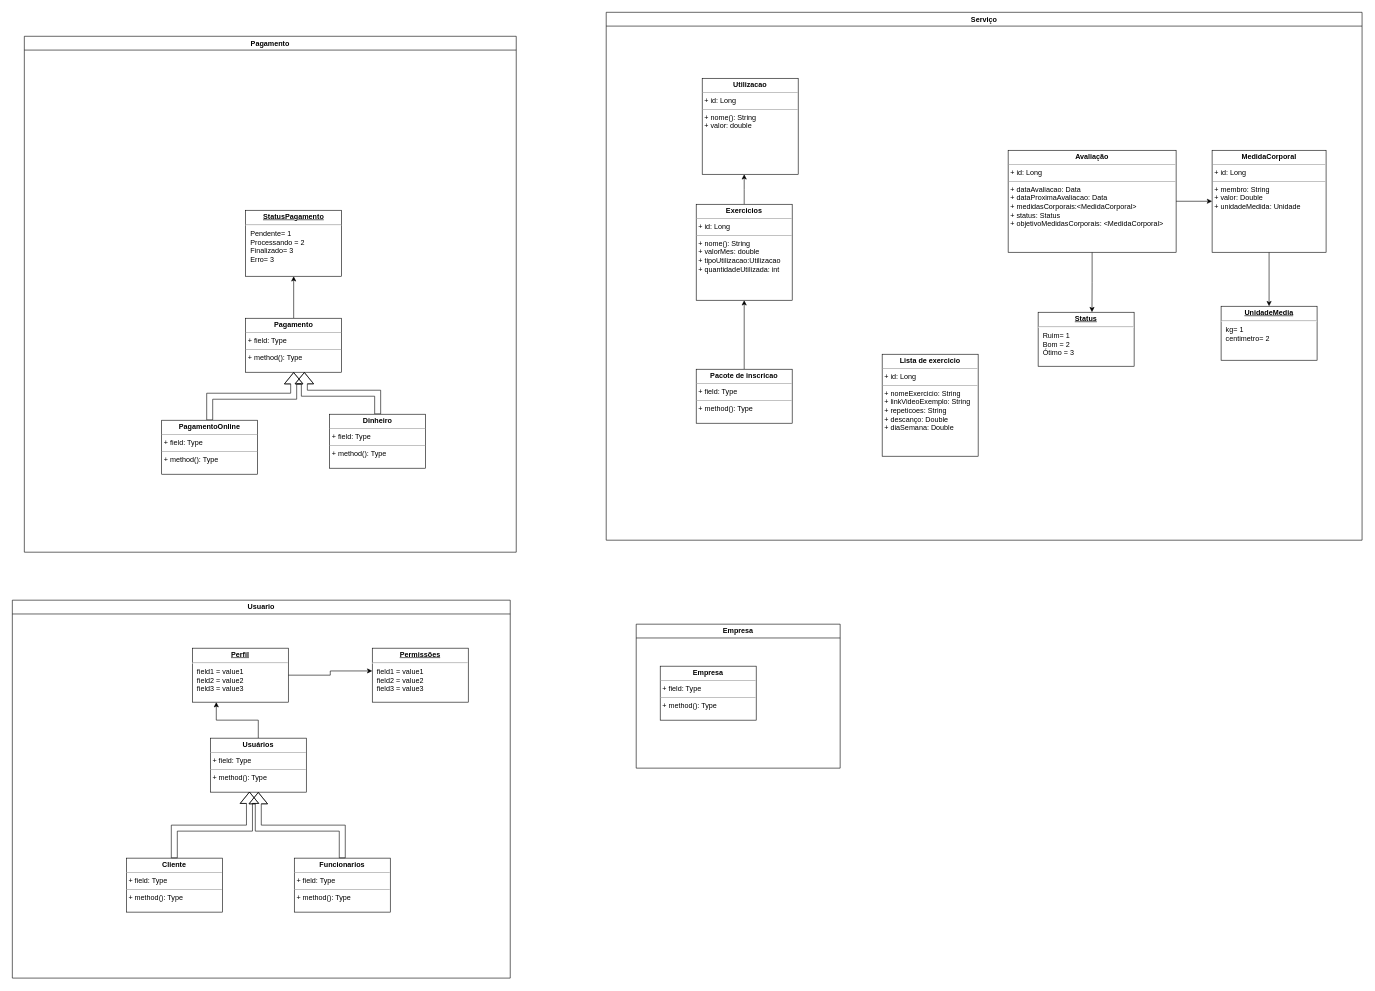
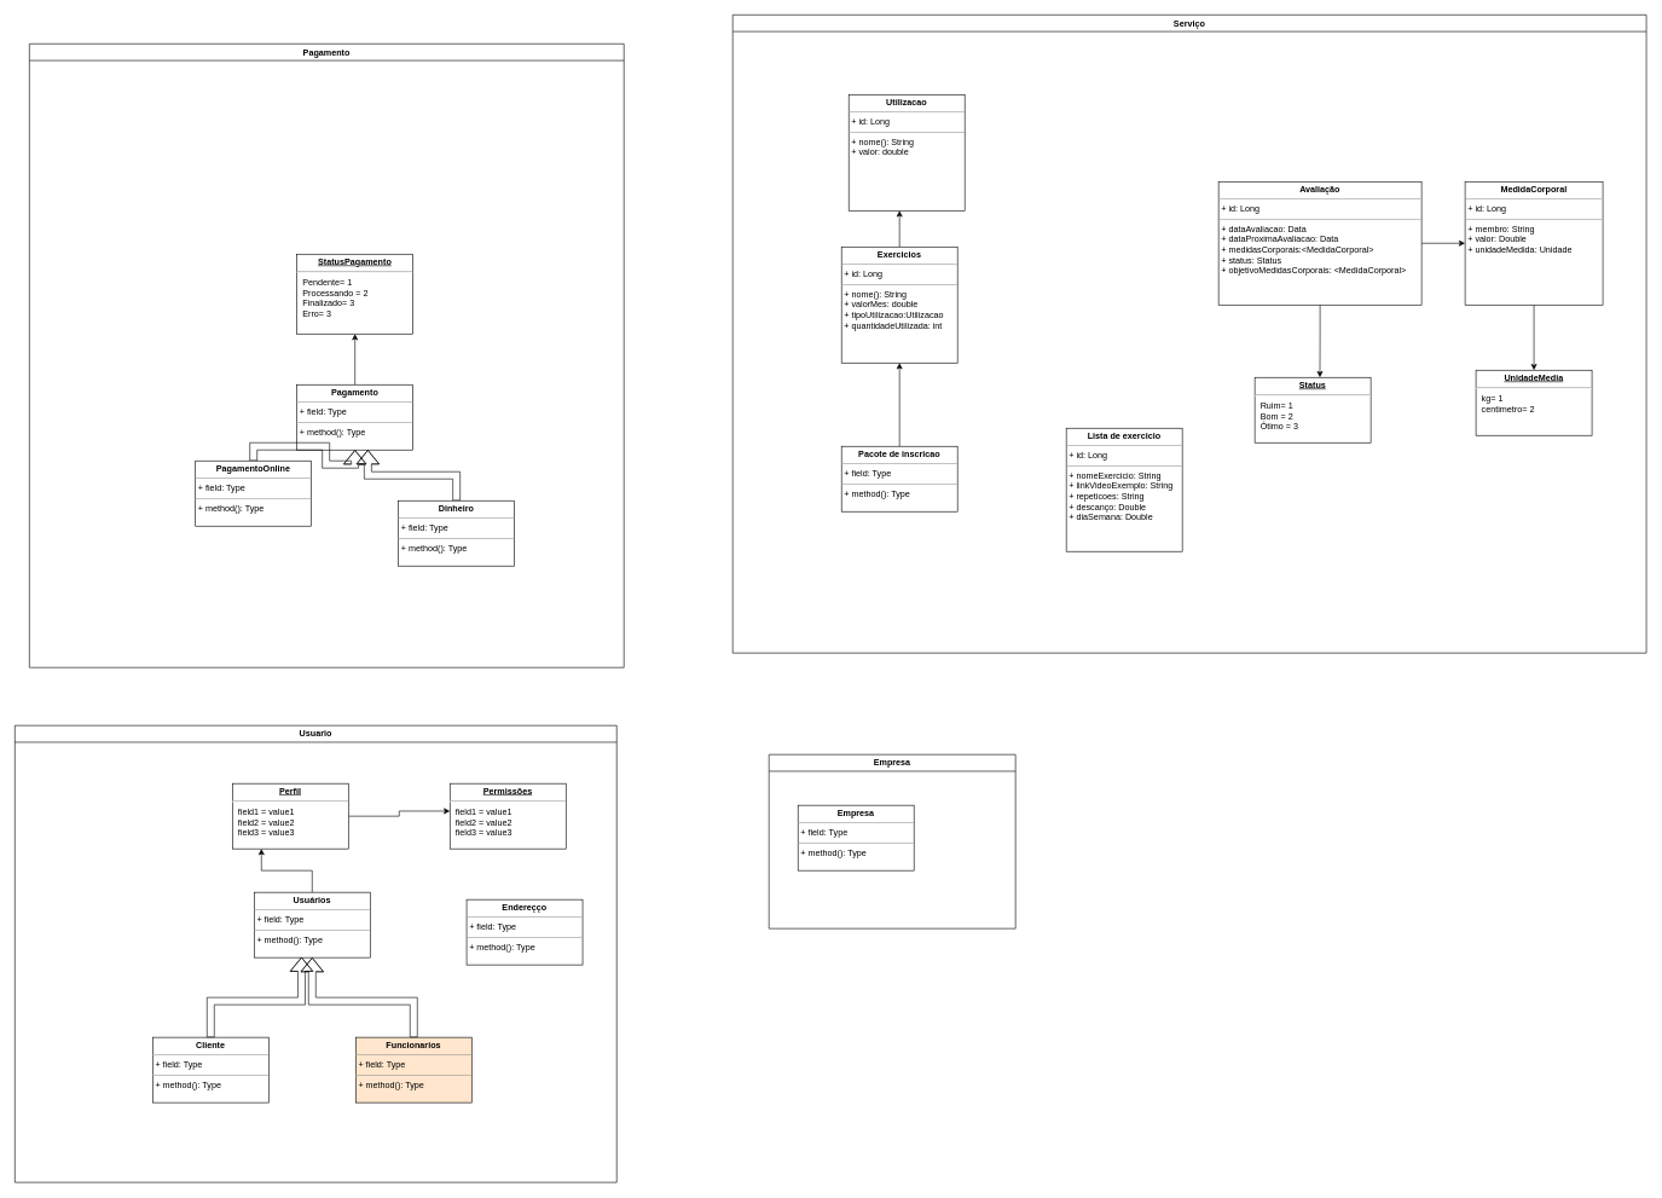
  <mxCell id="0" />
  <mxCell id="1" parent="0" />
  <mxCell id="2" value="Usuario" style="swimlane;whiteSpace=wrap;html=1;" vertex="1" parent="1"><mxGeometry x="20" y="1000" width="830" height="630" as="geometry" /></mxCell>
  <mxCell id="3" style="edgeStyle=orthogonalEdgeStyle;rounded=0;orthogonalLoop=1;jettySize=auto;html=1;entryX=0.25;entryY=1;entryDx=0;entryDy=0;" parent="2" source="4" target="9" edge="1"><mxGeometry relative="1" as="geometry" /></mxCell>
  <mxCell id="4" value="&lt;p style=&quot;margin:0px;margin-top:4px;text-align:center;&quot;&gt;&lt;b&gt;Usuários&lt;/b&gt;&lt;/p&gt;&lt;hr size=&quot;1&quot;&gt;&lt;p style=&quot;margin:0px;margin-left:4px;&quot;&gt;+ field: Type&lt;/p&gt;&lt;hr size=&quot;1&quot;&gt;&lt;p style=&quot;margin:0px;margin-left:4px;&quot;&gt;+ method(): Type&lt;/p&gt;" style="verticalAlign=top;align=left;overflow=fill;fontSize=12;fontFamily=Helvetica;html=1;" parent="2" vertex="1"><mxGeometry x="330" y="230" width="160" height="90" as="geometry" /></mxCell>
  <mxCell id="5" value="&lt;p style=&quot;margin:0px;margin-top:4px;text-align:center;&quot;&gt;&lt;b&gt;Cliente&lt;/b&gt;&lt;/p&gt;&lt;hr size=&quot;1&quot;&gt;&lt;p style=&quot;margin:0px;margin-left:4px;&quot;&gt;+ field: Type&lt;/p&gt;&lt;hr size=&quot;1&quot;&gt;&lt;p style=&quot;margin:0px;margin-left:4px;&quot;&gt;+ method(): Type&lt;/p&gt;" style="verticalAlign=top;align=left;overflow=fill;fontSize=12;fontFamily=Helvetica;html=1;" parent="2" vertex="1"><mxGeometry x="190" y="430" width="160" height="90" as="geometry" /></mxCell>
- <mxCell id="6" value="&lt;p style=&quot;margin:0px;margin-top:4px;text-align:center;&quot;&gt;&lt;b&gt;Funcionarios&lt;/b&gt;&lt;/p&gt;&lt;hr size=&quot;1&quot;&gt;&lt;p style=&quot;margin:0px;margin-left:4px;&quot;&gt;+ field: Type&lt;/p&gt;&lt;hr size=&quot;1&quot;&gt;&lt;p style=&quot;margin:0px;margin-left:4px;&quot;&gt;+ method(): Type&lt;/p&gt;" style="verticalAlign=top;align=left;overflow=fill;fontSize=12;fontFamily=Helvetica;html=1;" parent="2" vertex="1"><mxGeometry x="470" y="430" width="160" height="90" as="geometry" /></mxCell>
+ <mxCell id="6" value="&lt;p style=&quot;margin:0px;margin-top:4px;text-align:center;&quot;&gt;&lt;b&gt;Funcionarios&lt;/b&gt;&lt;/p&gt;&lt;hr size=&quot;1&quot;&gt;&lt;p style=&quot;margin:0px;margin-left:4px;&quot;&gt;+ field: Type&lt;/p&gt;&lt;hr size=&quot;1&quot;&gt;&lt;p style=&quot;margin:0px;margin-left:4px;&quot;&gt;+ method(): Type&lt;/p&gt;" style="verticalAlign=top;align=left;overflow=fill;fontSize=12;fontFamily=Helvetica;html=1;fillColor=#ffe6cc;" parent="2" vertex="1"><mxGeometry x="470" y="430" width="160" height="90" as="geometry" /></mxCell>
  <mxCell id="7" value="&lt;p style=&quot;margin:0px;margin-top:4px;text-align:center;text-decoration:underline;&quot;&gt;&lt;b&gt;Permissões&lt;/b&gt;&lt;/p&gt;&lt;hr&gt;&lt;p style=&quot;margin:0px;margin-left:8px;&quot;&gt;field1 = value1&lt;br&gt;field2 = value2&lt;br&gt;field3 = value3&lt;/p&gt;" style="verticalAlign=top;align=left;overflow=fill;fontSize=12;fontFamily=Helvetica;html=1;" parent="2" vertex="1"><mxGeometry x="600" y="80" width="160" height="90" as="geometry" /></mxCell>
  <mxCell id="8" style="edgeStyle=orthogonalEdgeStyle;rounded=0;orthogonalLoop=1;jettySize=auto;html=1;entryX=0;entryY=0.422;entryDx=0;entryDy=0;entryPerimeter=0;" parent="2" source="9" target="7" edge="1"><mxGeometry relative="1" as="geometry" /></mxCell>
  <mxCell id="9" value="&lt;p style=&quot;margin:0px;margin-top:4px;text-align:center;text-decoration:underline;&quot;&gt;&lt;b&gt;Perfil&lt;/b&gt;&lt;/p&gt;&lt;hr&gt;&lt;p style=&quot;margin:0px;margin-left:8px;&quot;&gt;field1 = value1&lt;br&gt;field2 = value2&lt;br&gt;field3 = value3&lt;/p&gt;" style="verticalAlign=top;align=left;overflow=fill;fontSize=12;fontFamily=Helvetica;html=1;" parent="2" vertex="1"><mxGeometry x="300" y="80" width="160" height="90" as="geometry" /></mxCell>
  <mxCell id="10" style="edgeStyle=orthogonalEdgeStyle;rounded=0;orthogonalLoop=1;jettySize=auto;html=1;entryX=0.408;entryY=0.993;entryDx=0;entryDy=0;entryPerimeter=0;shape=flexArrow;" parent="2" target="4" edge="1"><mxGeometry relative="1" as="geometry"><Array as="points"><mxPoint x="270" y="380" /><mxPoint x="395" y="380" /></Array><mxPoint x="270" y="430" as="sourcePoint" /></mxGeometry></mxCell>
  <mxCell id="11" style="edgeStyle=orthogonalEdgeStyle;rounded=0;orthogonalLoop=1;jettySize=auto;html=1;shape=flexArrow;exitX=0.5;exitY=0;exitDx=0;exitDy=0;" parent="2" source="6" edge="1"><mxGeometry relative="1" as="geometry"><mxPoint x="410" y="320" as="targetPoint" /><mxPoint x="550" y="410" as="sourcePoint" /><Array as="points"><mxPoint x="550" y="380" /><mxPoint x="410" y="380" /></Array></mxGeometry></mxCell>
+ <mxCell id="12" value="&lt;p style=&quot;margin:0px;margin-top:4px;text-align:center;&quot;&gt;&lt;b&gt;Endereçço&lt;/b&gt;&lt;/p&gt;&lt;hr size=&quot;1&quot;&gt;&lt;p style=&quot;margin:0px;margin-left:4px;&quot;&gt;+ field: Type&lt;/p&gt;&lt;hr size=&quot;1&quot;&gt;&lt;p style=&quot;margin:0px;margin-left:4px;&quot;&gt;+ method(): Type&lt;/p&gt;" style="verticalAlign=top;align=left;overflow=fill;fontSize=12;fontFamily=Helvetica;html=1;" parent="2" vertex="1"><mxGeometry x="623" y="240" width="160" height="90" as="geometry" /></mxCell>
  <mxCell id="13" value="Empresa" style="swimlane;whiteSpace=wrap;html=1;" vertex="1" parent="1"><mxGeometry x="1060" y="1040" width="340" height="240" as="geometry" /></mxCell>
  <mxCell id="14" value="&lt;p style=&quot;margin:0px;margin-top:4px;text-align:center;&quot;&gt;&lt;b&gt;Empresa&lt;/b&gt;&lt;/p&gt;&lt;hr size=&quot;1&quot;&gt;&lt;p style=&quot;margin:0px;margin-left:4px;&quot;&gt;+ field: Type&lt;/p&gt;&lt;hr size=&quot;1&quot;&gt;&lt;p style=&quot;margin:0px;margin-left:4px;&quot;&gt;+ method(): Type&lt;/p&gt;" style="verticalAlign=top;align=left;overflow=fill;fontSize=12;fontFamily=Helvetica;html=1;" parent="13" vertex="1"><mxGeometry x="40" y="70" width="160" height="90" as="geometry" /></mxCell>
  <mxCell id="15" value="Pagamento" style="swimlane;whiteSpace=wrap;html=1;" vertex="1" parent="1"><mxGeometry x="40" y="60" width="820" height="860" as="geometry" /></mxCell>
  <mxCell id="16" style="edgeStyle=orthogonalEdgeStyle;rounded=0;orthogonalLoop=1;jettySize=auto;html=1;entryX=0.5;entryY=1;entryDx=0;entryDy=0;" parent="15" source="17" target="22" edge="1"><mxGeometry relative="1" as="geometry" /></mxCell>
  <mxCell id="17" value="&lt;p style=&quot;margin:0px;margin-top:4px;text-align:center;&quot;&gt;&lt;b&gt;Pagamento&lt;/b&gt;&lt;/p&gt;&lt;hr size=&quot;1&quot;&gt;&lt;p style=&quot;margin:0px;margin-left:4px;&quot;&gt;+ field: Type&lt;/p&gt;&lt;hr size=&quot;1&quot;&gt;&lt;p style=&quot;margin:0px;margin-left:4px;&quot;&gt;+ method(): Type&lt;/p&gt;" style="verticalAlign=top;align=left;overflow=fill;fontSize=12;fontFamily=Helvetica;html=1;" parent="15" vertex="1"><mxGeometry x="369" y="470" width="160" height="90" as="geometry" /></mxCell>
  <mxCell id="18" style="edgeStyle=orthogonalEdgeStyle;shape=flexArrow;rounded=0;orthogonalLoop=1;jettySize=auto;html=1;entryX=0.5;entryY=1;entryDx=0;entryDy=0;" parent="15" source="19" target="17" edge="1"><mxGeometry relative="1" as="geometry" /></mxCell>
- <mxCell id="19" value="&lt;p style=&quot;margin:0px;margin-top:4px;text-align:center;&quot;&gt;&lt;b&gt;PagamentoOnline&lt;/b&gt;&lt;/p&gt;&lt;hr size=&quot;1&quot;&gt;&lt;p style=&quot;margin:0px;margin-left:4px;&quot;&gt;+ field: Type&lt;/p&gt;&lt;hr size=&quot;1&quot;&gt;&lt;p style=&quot;margin:0px;margin-left:4px;&quot;&gt;+ method(): Type&lt;/p&gt;" style="verticalAlign=top;align=left;overflow=fill;fontSize=12;fontFamily=Helvetica;html=1;" parent="15" vertex="1"><mxGeometry x="229" y="640" width="160" height="90" as="geometry" /></mxCell>
+ <mxCell id="19" value="&lt;p style=&quot;margin:0px;margin-top:4px;text-align:center;&quot;&gt;&lt;b&gt;PagamentoOnline&lt;/b&gt;&lt;/p&gt;&lt;hr size=&quot;1&quot;&gt;&lt;p style=&quot;margin:0px;margin-left:4px;&quot;&gt;+ field: Type&lt;/p&gt;&lt;hr size=&quot;1&quot;&gt;&lt;p style=&quot;margin:0px;margin-left:4px;&quot;&gt;+ method(): Type&lt;/p&gt;" style="verticalAlign=top;align=left;overflow=fill;fontSize=12;fontFamily=Helvetica;html=1;" parent="15" vertex="1"><mxGeometry x="229" y="575" width="160" height="90" as="geometry" /></mxCell>
  <mxCell id="20" style="edgeStyle=orthogonalEdgeStyle;shape=flexArrow;rounded=0;orthogonalLoop=1;jettySize=auto;html=1;entryX=0.611;entryY=0.999;entryDx=0;entryDy=0;entryPerimeter=0;" parent="15" source="21" target="17" edge="1"><mxGeometry relative="1" as="geometry" /></mxCell>
  <mxCell id="21" value="&lt;p style=&quot;margin:0px;margin-top:4px;text-align:center;&quot;&gt;&lt;b&gt;Dinheiro&lt;/b&gt;&lt;/p&gt;&lt;hr size=&quot;1&quot;&gt;&lt;p style=&quot;margin:0px;margin-left:4px;&quot;&gt;+ field: Type&lt;/p&gt;&lt;hr size=&quot;1&quot;&gt;&lt;p style=&quot;margin:0px;margin-left:4px;&quot;&gt;+ method(): Type&lt;/p&gt;" style="verticalAlign=top;align=left;overflow=fill;fontSize=12;fontFamily=Helvetica;html=1;" parent="15" vertex="1"><mxGeometry x="509" y="630" width="160" height="90" as="geometry" /></mxCell>
  <mxCell id="22" value="&lt;p style=&quot;margin:0px;margin-top:4px;text-align:center;text-decoration:underline;&quot;&gt;&lt;b&gt;StatusPagamento&lt;/b&gt;&lt;/p&gt;&lt;hr&gt;&lt;p style=&quot;margin:0px;margin-left:8px;&quot;&gt;Pendente= 1&lt;br&gt;Processando = 2&lt;/p&gt;&lt;p style=&quot;margin:0px;margin-left:8px;&quot;&gt;Finalizado= 3&lt;/p&gt;&lt;p style=&quot;margin:0px;margin-left:8px;&quot;&gt;Erro= 3&lt;br&gt;&lt;br&gt;&lt;/p&gt;" style="verticalAlign=top;align=left;overflow=fill;fontSize=12;fontFamily=Helvetica;html=1;" parent="15" vertex="1"><mxGeometry x="369" y="290" width="160" height="110" as="geometry" /></mxCell>
  <mxCell id="23" value="Serviço" style="swimlane;whiteSpace=wrap;html=1;" vertex="1" parent="1"><mxGeometry x="1010" y="20" width="1260" height="880" as="geometry" /></mxCell>
  <mxCell id="24" style="edgeStyle=orthogonalEdgeStyle;rounded=0;orthogonalLoop=1;jettySize=auto;html=1;entryX=0.5;entryY=1;entryDx=0;entryDy=0;" edge="1" parent="23" source="25" target="27"><mxGeometry relative="1" as="geometry" /></mxCell>
  <mxCell id="25" value="&lt;p style=&quot;margin:0px;margin-top:4px;text-align:center;&quot;&gt;&lt;b&gt;Pacote de inscricao&lt;/b&gt;&lt;/p&gt;&lt;hr size=&quot;1&quot;&gt;&lt;p style=&quot;margin:0px;margin-left:4px;&quot;&gt;+ field: Type&lt;/p&gt;&lt;hr size=&quot;1&quot;&gt;&lt;p style=&quot;margin:0px;margin-left:4px;&quot;&gt;+ method(): Type&lt;/p&gt;" style="verticalAlign=top;align=left;overflow=fill;fontSize=12;fontFamily=Helvetica;html=1;" vertex="1" parent="23"><mxGeometry x="150" y="595" width="160" height="90" as="geometry" /></mxCell>
  <mxCell id="26" style="edgeStyle=orthogonalEdgeStyle;rounded=0;orthogonalLoop=1;jettySize=auto;html=1;entryX=0.5;entryY=1;entryDx=0;entryDy=0;" edge="1" parent="23" source="27"><mxGeometry relative="1" as="geometry"><mxPoint x="230" y="270" as="targetPoint" /></mxGeometry></mxCell>
  <mxCell id="27" value="&lt;p style=&quot;margin:0px;margin-top:4px;text-align:center;&quot;&gt;&lt;b&gt;Exercicios&lt;/b&gt;&lt;/p&gt;&lt;hr size=&quot;1&quot;&gt;&lt;p style=&quot;margin:0px;margin-left:4px;&quot;&gt;+ id: Long&lt;/p&gt;&lt;hr size=&quot;1&quot;&gt;&lt;p style=&quot;margin:0px;margin-left:4px;&quot;&gt;+ nome(): String&lt;/p&gt;&lt;p style=&quot;margin:0px;margin-left:4px;&quot;&gt;+ valorMes: double&lt;/p&gt;&lt;p style=&quot;margin:0px;margin-left:4px;&quot;&gt;+ tipoUtilizacao:Utilizacao&lt;/p&gt;&lt;p style=&quot;margin:0px;margin-left:4px;&quot;&gt;+ quantidadeUtilizada: int&lt;/p&gt;" style="verticalAlign=top;align=left;overflow=fill;fontSize=12;fontFamily=Helvetica;html=1;" vertex="1" parent="23"><mxGeometry x="150" y="320" width="160" height="160" as="geometry" /></mxCell>
  <mxCell id="28" value="&lt;p style=&quot;margin:0px;margin-top:4px;text-align:center;&quot;&gt;&lt;b&gt;Utilizacao&lt;/b&gt;&lt;/p&gt;&lt;hr size=&quot;1&quot;&gt;&lt;p style=&quot;margin:0px;margin-left:4px;&quot;&gt;+ id: Long&lt;/p&gt;&lt;hr size=&quot;1&quot;&gt;&lt;p style=&quot;margin:0px;margin-left:4px;&quot;&gt;+ nome(): String&lt;/p&gt;&lt;p style=&quot;margin:0px;margin-left:4px;&quot;&gt;+ valor: double&lt;/p&gt;" style="verticalAlign=top;align=left;overflow=fill;fontSize=12;fontFamily=Helvetica;html=1;" vertex="1" parent="23"><mxGeometry x="160" y="110" width="160" height="160" as="geometry" /></mxCell>
  <mxCell id="29" value="&lt;p style=&quot;margin:0px;margin-top:4px;text-align:center;&quot;&gt;&lt;b&gt;Lista de exercicio&lt;/b&gt;&lt;/p&gt;&lt;hr size=&quot;1&quot;&gt;&lt;p style=&quot;margin:0px;margin-left:4px;&quot;&gt;+ id: Long&lt;/p&gt;&lt;hr size=&quot;1&quot;&gt;&lt;p style=&quot;margin:0px;margin-left:4px;&quot;&gt;+ nomeExercicio: String&lt;/p&gt;&lt;p style=&quot;margin:0px;margin-left:4px;&quot;&gt;+ linkVideoExemplo: String&lt;br&gt;&lt;/p&gt;&lt;p style=&quot;margin:0px;margin-left:4px;&quot;&gt;+ repeticoes: String&lt;br&gt;&lt;/p&gt;&lt;p style=&quot;margin:0px;margin-left:4px;&quot;&gt;+ descanço: Double&lt;br&gt;&lt;/p&gt;&lt;p style=&quot;margin:0px;margin-left:4px;&quot;&gt;+ diaSemana: Double&lt;br&gt;&lt;/p&gt;&lt;p style=&quot;margin:0px;margin-left:4px;&quot;&gt;&lt;br&gt;&lt;/p&gt;&lt;p style=&quot;margin:0px;margin-left:4px;&quot;&gt;&lt;br&gt;&lt;/p&gt;" style="verticalAlign=top;align=left;overflow=fill;fontSize=12;fontFamily=Helvetica;html=1;" parent="23" vertex="1"><mxGeometry x="460" y="570" width="160" height="170" as="geometry" /></mxCell>
  <mxCell id="30" style="edgeStyle=orthogonalEdgeStyle;rounded=0;orthogonalLoop=1;jettySize=auto;html=1;entryX=0;entryY=0.5;entryDx=0;entryDy=0;" parent="23" source="32" target="34" edge="1"><mxGeometry relative="1" as="geometry" /></mxCell>
  <mxCell id="31" style="edgeStyle=orthogonalEdgeStyle;rounded=0;orthogonalLoop=1;jettySize=auto;html=1;entryX=0.561;entryY=-0.001;entryDx=0;entryDy=0;entryPerimeter=0;" parent="23" source="32" target="36" edge="1"><mxGeometry relative="1" as="geometry" /></mxCell>
  <mxCell id="32" value="&lt;p style=&quot;margin:0px;margin-top:4px;text-align:center;&quot;&gt;&lt;b&gt;Avaliação&lt;/b&gt;&lt;/p&gt;&lt;hr size=&quot;1&quot;&gt;&lt;p style=&quot;margin:0px;margin-left:4px;&quot;&gt;+ id: Long&lt;/p&gt;&lt;hr size=&quot;1&quot;&gt;&lt;p style=&quot;margin:0px;margin-left:4px;&quot;&gt;+ dataAvaliacao: Data&lt;/p&gt;&lt;p style=&quot;margin:0px;margin-left:4px;&quot;&gt;+ dataProximaAvaliacao: Data&lt;br&gt;&lt;/p&gt;&lt;p style=&quot;margin:0px;margin-left:4px;&quot;&gt;+ medidasCorporais:&amp;lt;MedidaCorporal&amp;gt;&lt;/p&gt;&lt;p style=&quot;margin:0px;margin-left:4px;&quot;&gt;+ status: Status&lt;/p&gt;&lt;p style=&quot;margin:0px;margin-left:4px;&quot;&gt;+ objetivoMedidasCorporais: &amp;lt;MedidaCorporal&amp;gt;&lt;/p&gt;&lt;p style=&quot;margin:0px;margin-left:4px;&quot;&gt;&lt;br&gt;&lt;/p&gt;&lt;p style=&quot;margin:0px;margin-left:4px;&quot;&gt;&lt;br&gt;&lt;/p&gt;&lt;p style=&quot;margin:0px;margin-left:4px;&quot;&gt;&lt;br&gt;&lt;/p&gt;" style="verticalAlign=top;align=left;overflow=fill;fontSize=12;fontFamily=Helvetica;html=1;" parent="23" vertex="1"><mxGeometry x="670" y="230" width="280" height="170" as="geometry" /></mxCell>
  <mxCell id="33" style="edgeStyle=orthogonalEdgeStyle;rounded=0;orthogonalLoop=1;jettySize=auto;html=1;" parent="23" source="34" target="35" edge="1"><mxGeometry relative="1" as="geometry" /></mxCell>
  <mxCell id="34" value="&lt;p style=&quot;margin:0px;margin-top:4px;text-align:center;&quot;&gt;&lt;b&gt;MedidaCorporal&lt;/b&gt;&lt;/p&gt;&lt;hr size=&quot;1&quot;&gt;&lt;p style=&quot;margin:0px;margin-left:4px;&quot;&gt;+ id: Long&lt;/p&gt;&lt;hr size=&quot;1&quot;&gt;&lt;p style=&quot;margin:0px;margin-left:4px;&quot;&gt;+ membro: String&lt;/p&gt;&lt;p style=&quot;margin:0px;margin-left:4px;&quot;&gt;+ valor: Double&lt;br&gt;&lt;/p&gt;&lt;p style=&quot;margin:0px;margin-left:4px;&quot;&gt;+ unidadeMedida: Unidade&lt;/p&gt;&lt;p style=&quot;margin:0px;margin-left:4px;&quot;&gt;&lt;br&gt;&lt;/p&gt;&lt;p style=&quot;margin:0px;margin-left:4px;&quot;&gt;&lt;br&gt;&lt;/p&gt;&lt;p style=&quot;margin:0px;margin-left:4px;&quot;&gt;&lt;br&gt;&lt;/p&gt;" style="verticalAlign=top;align=left;overflow=fill;fontSize=12;fontFamily=Helvetica;html=1;" parent="23" vertex="1"><mxGeometry x="1010" y="230" width="190" height="170" as="geometry" /></mxCell>
  <mxCell id="35" value="&lt;p style=&quot;margin:0px;margin-top:4px;text-align:center;text-decoration:underline;&quot;&gt;&lt;b&gt;UnidadeMedia&lt;/b&gt;&lt;/p&gt;&lt;hr&gt;&lt;p style=&quot;margin:0px;margin-left:8px;&quot;&gt;kg= 1&lt;br&gt;centimetro= 2&lt;br&gt;&lt;br&gt;&lt;/p&gt;" style="verticalAlign=top;align=left;overflow=fill;fontSize=12;fontFamily=Helvetica;html=1;" parent="23" vertex="1"><mxGeometry x="1025" y="490" width="160" height="90" as="geometry" /></mxCell>
  <mxCell id="36" value="&lt;p style=&quot;margin:0px;margin-top:4px;text-align:center;text-decoration:underline;&quot;&gt;&lt;b&gt;Status&lt;/b&gt;&lt;/p&gt;&lt;hr&gt;&lt;p style=&quot;margin:0px;margin-left:8px;&quot;&gt;Ruim= 1&lt;br&gt;Bom = 2&lt;/p&gt;&lt;p style=&quot;margin:0px;margin-left:8px;&quot;&gt;Ótimo = 3&lt;br&gt;&lt;br&gt;&lt;/p&gt;" style="verticalAlign=top;align=left;overflow=fill;fontSize=12;fontFamily=Helvetica;html=1;" parent="23" vertex="1"><mxGeometry x="720" y="500" width="160" height="90" as="geometry" /></mxCell>
